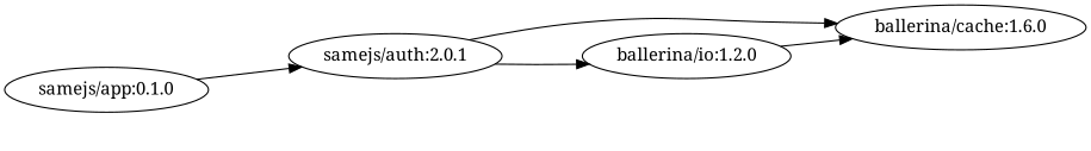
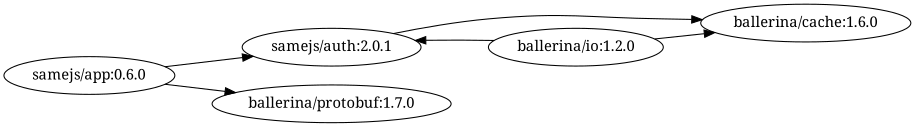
  digraph {
    fontname="Noto Serif"
    rankdir=LR
    node [fontname="Noto Serif"]
    edge [fontname="Noto Serif"]
    n1 [label="samejs/auth:2.0.1"]
-   "samejs/app:0.1.0"
+   "samejs/app:0.1.0" [label="samejs/app:0.6.0"]
+   "ballerina/protobuf:1.7.0"
    n4 [label="ballerina/cache:1.6.0"]
    "ballerina/io:1.2.0"
    n1 -> n4
-   n1 -> "ballerina/io:1.2.0"
+   "ballerina/io:1.2.0" -> n1
    "samejs/app:0.1.0" -> n1
+   "samejs/app:0.1.0" -> "ballerina/protobuf:1.7.0"
    "ballerina/io:1.2.0" -> n4
  }
